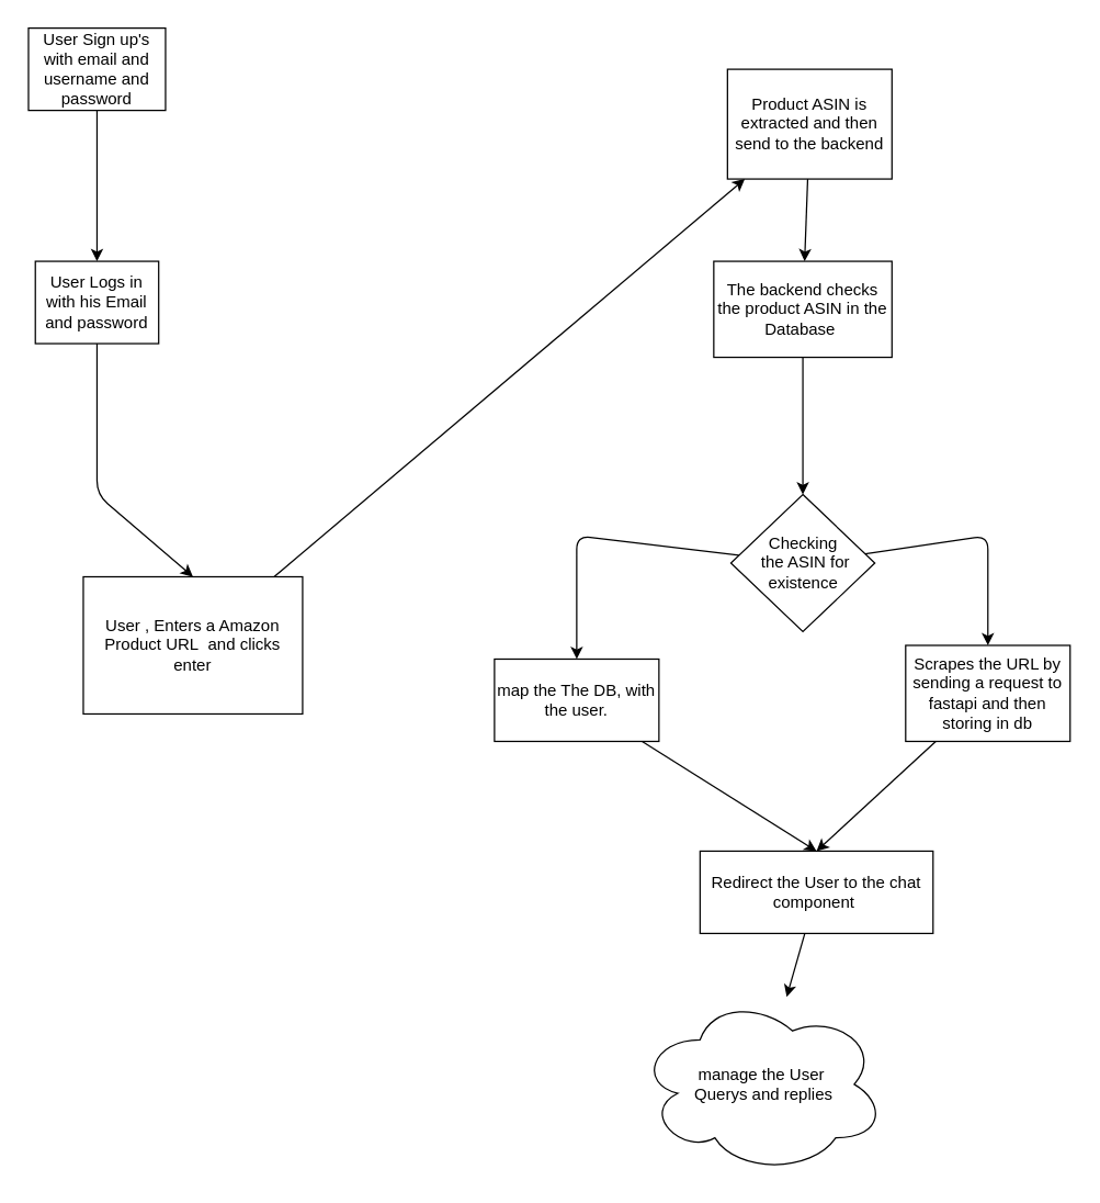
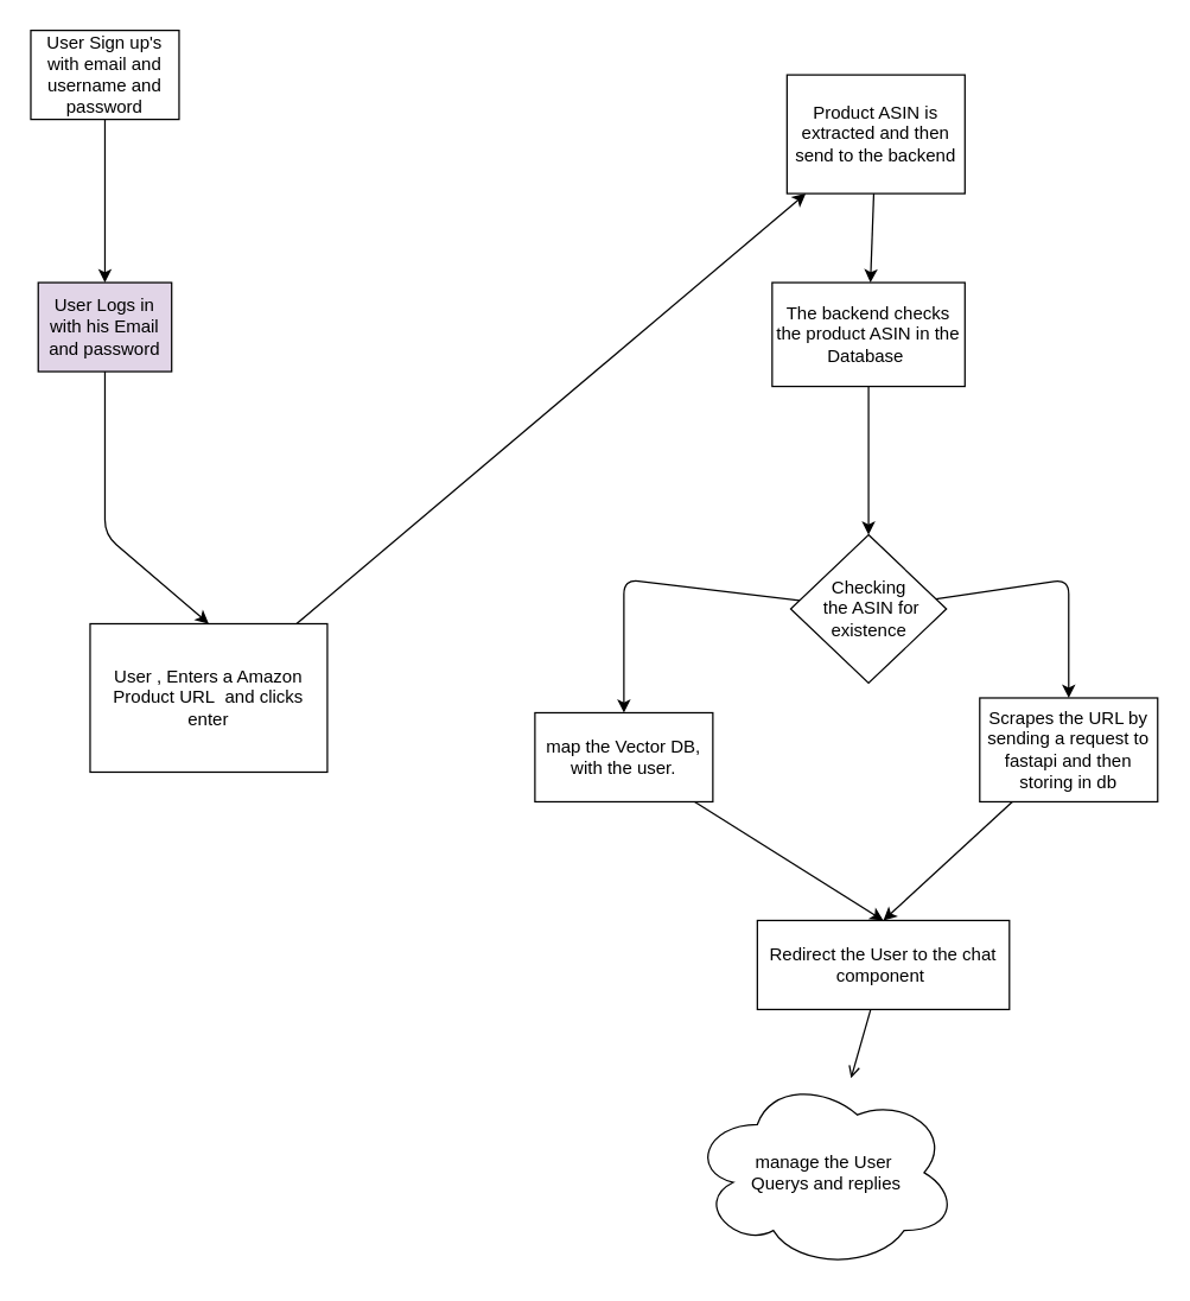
  <mxCell id="0" />
  <mxCell id="1" parent="0" />
  <mxCell id="2" value="" style="edgeStyle=none;html=1;" edge="1" parent="1" source="3" target="9"><mxGeometry relative="1" as="geometry" /></mxCell>
  <mxCell id="3" value="User , Enters a Amazon Product URL&amp;nbsp; and clicks enter" style="rounded=0;whiteSpace=wrap;html=1;" vertex="1" parent="1"><mxGeometry x="60" y="420" width="160" height="100" as="geometry" /></mxCell>
  <mxCell id="4" style="edgeStyle=none;html=1;entryX=0.5;entryY=0;entryDx=0;entryDy=0;" edge="1" parent="1" source="5" target="3"><mxGeometry relative="1" as="geometry"><Array as="points"><mxPoint x="70" y="360" /></Array></mxGeometry></mxCell>
- <mxCell id="5" value="User Logs in with his Email and password" style="rounded=0;whiteSpace=wrap;html=1;" vertex="1" parent="1"><mxGeometry x="25" y="190" width="90" height="60" as="geometry" /></mxCell>
+ <mxCell id="5" value="User Logs in with his Email and password" style="rounded=0;whiteSpace=wrap;html=1;fillColor=#e1d5e7;" vertex="1" parent="1"><mxGeometry x="25" y="190" width="90" height="60" as="geometry" /></mxCell>
  <mxCell id="6" style="edgeStyle=none;html=1;entryX=0.5;entryY=0;entryDx=0;entryDy=0;" edge="1" parent="1" source="7" target="5"><mxGeometry relative="1" as="geometry"><Array as="points" /></mxGeometry></mxCell>
  <mxCell id="7" value="User Sign up's with email and username and password" style="rounded=0;whiteSpace=wrap;html=1;" vertex="1" parent="1"><mxGeometry x="20" y="20" width="100" height="60" as="geometry" /></mxCell>
  <mxCell id="8" value="" style="edgeStyle=none;html=1;" edge="1" parent="1" source="9" target="11"><mxGeometry relative="1" as="geometry" /></mxCell>
  <mxCell id="9" value="Product ASIN is extracted and then send to the backend" style="rounded=0;whiteSpace=wrap;html=1;" vertex="1" parent="1"><mxGeometry x="530" y="50" width="120" height="80" as="geometry" /></mxCell>
  <mxCell id="10" style="edgeStyle=none;html=1;entryX=0.5;entryY=0;entryDx=0;entryDy=0;" edge="1" parent="1" source="11" target="18"><mxGeometry relative="1" as="geometry" /></mxCell>
  <mxCell id="11" value="The backend checks the product ASIN in the Database&amp;nbsp;" style="whiteSpace=wrap;html=1;rounded=0;" vertex="1" parent="1"><mxGeometry x="520" y="190" width="130" height="70" as="geometry" /></mxCell>
  <mxCell id="12" style="edgeStyle=none;html=1;entryX=0.5;entryY=0;entryDx=0;entryDy=0;" edge="1" parent="1" source="13" target="20"><mxGeometry relative="1" as="geometry" /></mxCell>
  <mxCell id="13" value="Scrapes the URL by sending a request to fastapi and then storing in db" style="rounded=0;whiteSpace=wrap;html=1;" vertex="1" parent="1"><mxGeometry x="660" y="470" width="120" height="70" as="geometry" /></mxCell>
  <mxCell id="14" style="edgeStyle=none;html=1;entryX=0.5;entryY=0;entryDx=0;entryDy=0;" edge="1" parent="1" source="15" target="20"><mxGeometry relative="1" as="geometry" /></mxCell>
- <mxCell id="15" value="map the The DB, with the user." style="whiteSpace=wrap;html=1;rounded=0;" vertex="1" parent="1"><mxGeometry x="360" y="480" width="120" height="60" as="geometry" /></mxCell>
+ <mxCell id="15" value="map the Vector DB, with the user." style="whiteSpace=wrap;html=1;rounded=0;" vertex="1" parent="1"><mxGeometry x="360" y="480" width="120" height="60" as="geometry" /></mxCell>
  <mxCell id="16" style="edgeStyle=none;html=1;entryX=0.5;entryY=0;entryDx=0;entryDy=0;" edge="1" parent="1" source="18" target="15"><mxGeometry relative="1" as="geometry"><Array as="points"><mxPoint x="420" y="390" /></Array></mxGeometry></mxCell>
  <mxCell id="17" style="edgeStyle=none;html=1;entryX=0.5;entryY=0;entryDx=0;entryDy=0;" edge="1" parent="1" source="18" target="13"><mxGeometry relative="1" as="geometry"><mxPoint x="730" y="390" as="targetPoint" /><Array as="points"><mxPoint x="720" y="390" /></Array></mxGeometry></mxCell>
  <mxCell id="18" value="Checking&lt;br&gt;&amp;nbsp;the ASIN for existence" style="rhombus;whiteSpace=wrap;html=1;rounded=0;" vertex="1" parent="1"><mxGeometry x="532.5" y="360" width="105" height="100" as="geometry" /></mxCell>
- <mxCell id="19" value="" style="edgeStyle=none;html=1;" edge="1" parent="1" source="20" target="21"><mxGeometry relative="1" as="geometry" /></mxCell>
+ <mxCell id="19" value="" style="edgeStyle=none;html=1;endArrow=open;" edge="1" parent="1" source="20" target="21"><mxGeometry relative="1" as="geometry" /></mxCell>
  <mxCell id="20" value="Redirect the User to the chat component&amp;nbsp;" style="rounded=0;whiteSpace=wrap;html=1;" vertex="1" parent="1"><mxGeometry x="510" y="620" width="170" height="60" as="geometry" /></mxCell>
  <mxCell id="21" value="manage the User&lt;br&gt;&amp;nbsp;Querys and replies" style="ellipse;shape=cloud;whiteSpace=wrap;html=1;rounded=0;" vertex="1" parent="1"><mxGeometry x="465" y="725" width="180" height="130" as="geometry" /></mxCell>
